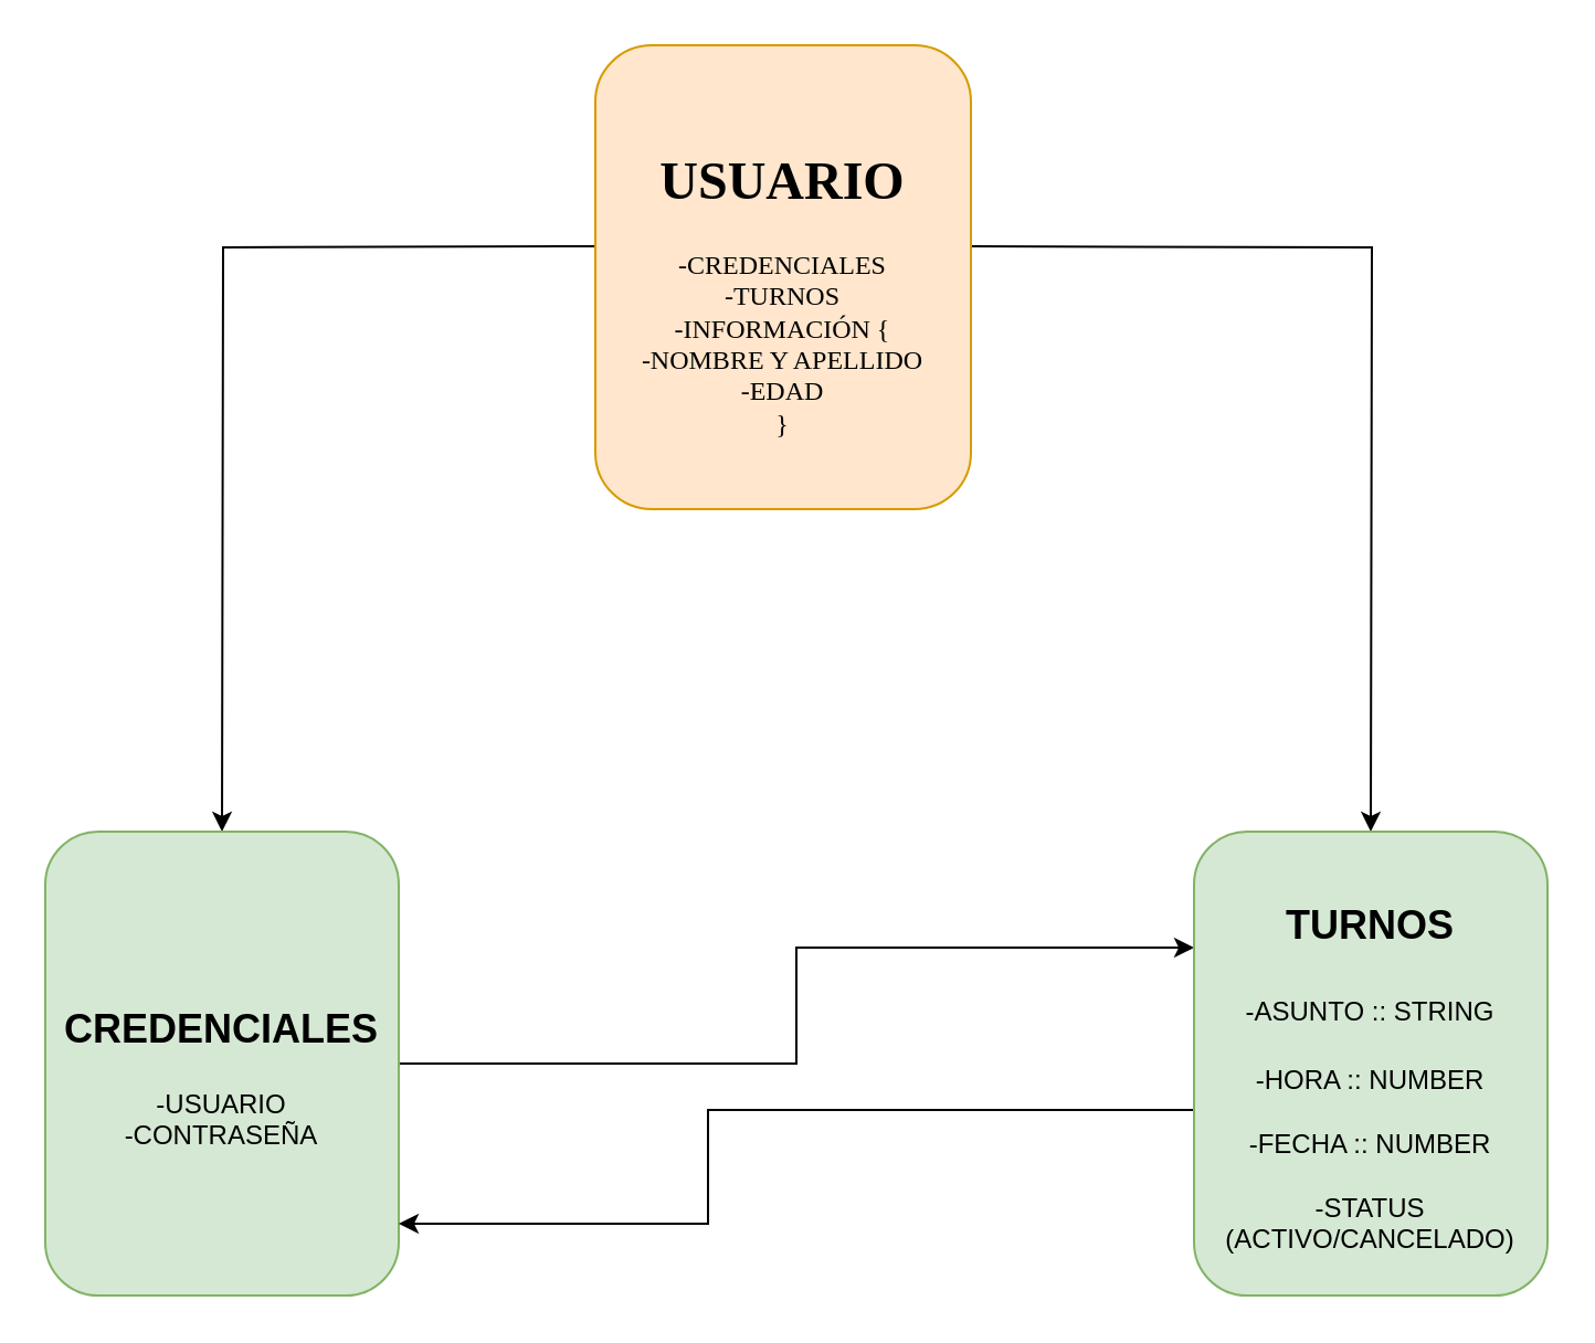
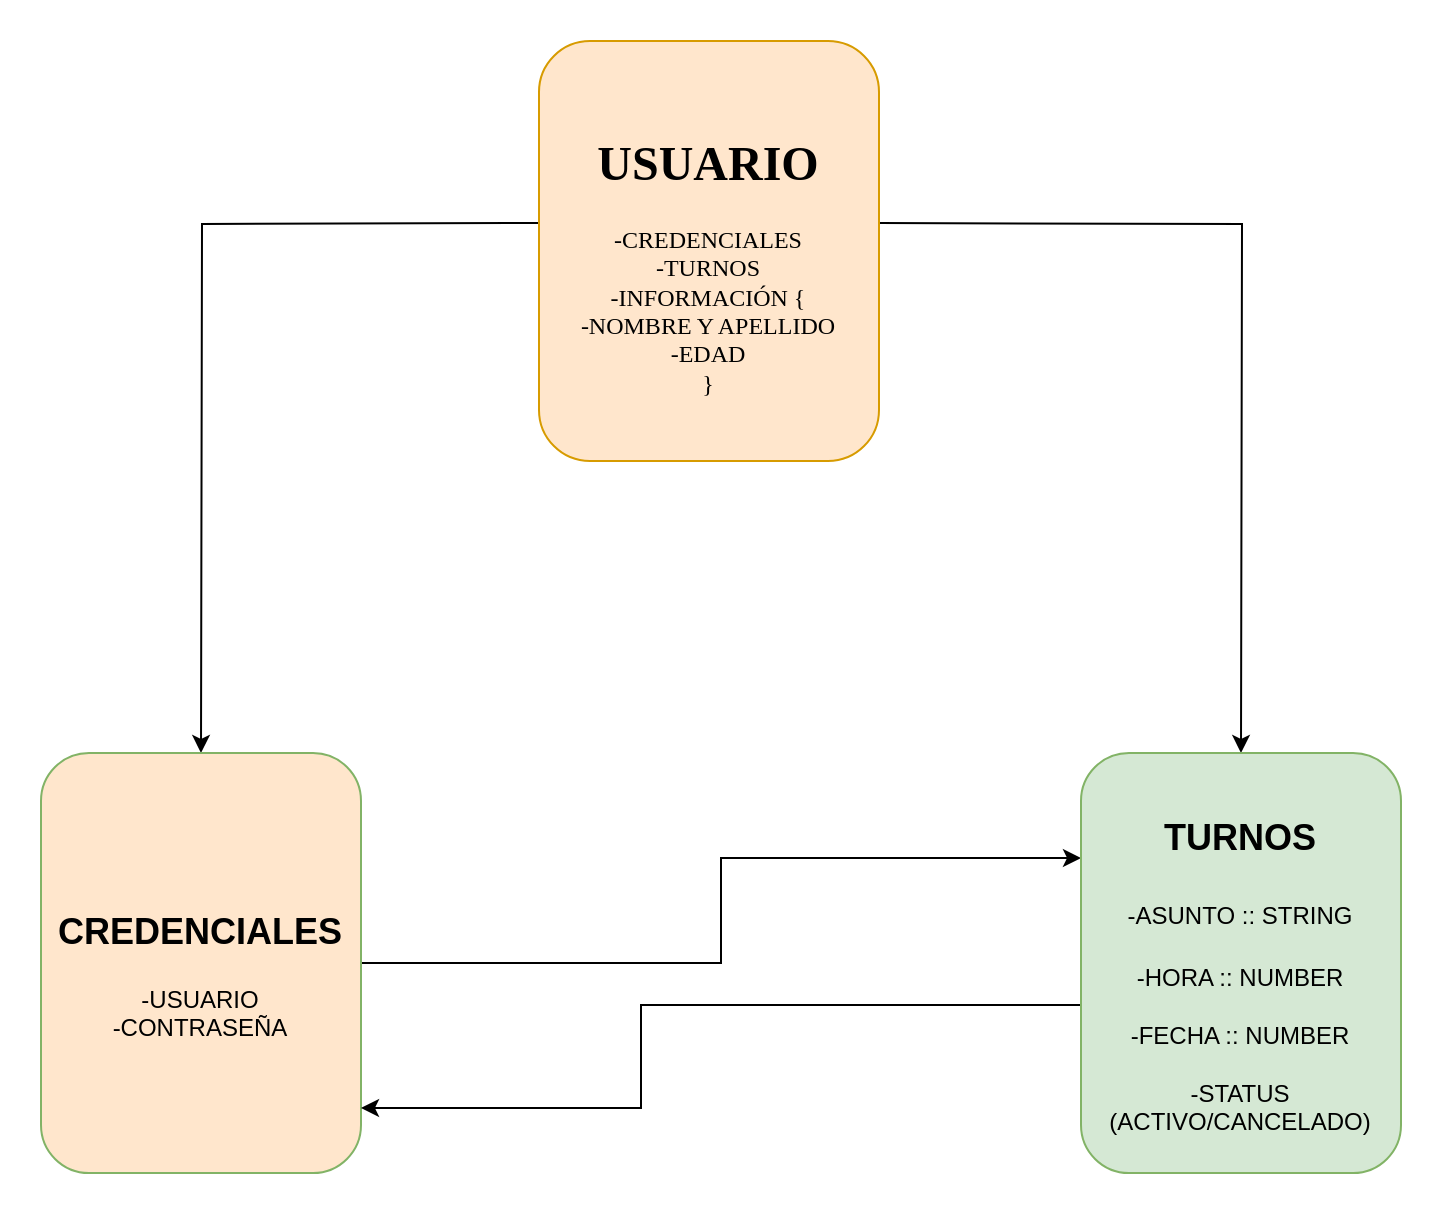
  <mxCell id="0" />
  <mxCell id="1" parent="0" />
  <mxCell id="2" style="edgeStyle=orthogonalEdgeStyle;rounded=0;orthogonalLoop=1;jettySize=auto;html=1;exitX=1;exitY=0.5;exitDx=0;exitDy=0;" edge="1" parent="1"><mxGeometry relative="1" as="geometry"><mxPoint x="620" y="376" as="targetPoint" /><mxPoint x="439" y="111" as="sourcePoint" /></mxGeometry></mxCell>
  <mxCell id="3" style="edgeStyle=orthogonalEdgeStyle;rounded=0;orthogonalLoop=1;jettySize=auto;html=1;exitX=0;exitY=0.5;exitDx=0;exitDy=0;" edge="1" parent="1"><mxGeometry relative="1" as="geometry"><mxPoint x="100" y="376" as="targetPoint" /><mxPoint x="269" y="111" as="sourcePoint" /></mxGeometry></mxCell>
  <mxCell id="4" value="&lt;h1&gt;&lt;font face=&quot;Lucida Console&quot;&gt;USUARIO&lt;/font&gt;&lt;/h1&gt;&lt;div&gt;&lt;font face=&quot;Lucida Console&quot;&gt;-CREDENCIALES&lt;/font&gt;&lt;/div&gt;&lt;div&gt;&lt;font face=&quot;Lucida Console&quot;&gt;-TURNOS&lt;/font&gt;&lt;/div&gt;&lt;div&gt;&lt;font face=&quot;Lucida Console&quot;&gt;-INFORMACIÓN {&lt;/font&gt;&lt;/div&gt;&lt;div&gt;&lt;font face=&quot;Lucida Console&quot;&gt;-NOMBRE Y APELLIDO&lt;/font&gt;&lt;/div&gt;&lt;div&gt;&lt;font face=&quot;Lucida Console&quot;&gt;-EDAD&lt;/font&gt;&lt;/div&gt;&lt;div&gt;&lt;font face=&quot;Lucida Console&quot;&gt;}&lt;/font&gt;&lt;/div&gt;" style="rounded=1;whiteSpace=wrap;html=1;fillColor=#ffe6cc;strokeColor=#d79b00;" vertex="1" parent="1"><mxGeometry x="269" y="20" width="170" height="210" as="geometry" /></mxCell>
  <mxCell id="5" style="edgeStyle=orthogonalEdgeStyle;rounded=0;orthogonalLoop=1;jettySize=auto;html=1;exitX=1;exitY=0.5;exitDx=0;exitDy=0;entryX=0;entryY=0.25;entryDx=0;entryDy=0;" edge="1" parent="1" source="6" target="8"><mxGeometry relative="1" as="geometry" /></mxCell>
- <mxCell id="6" value="&lt;h2&gt;CREDENCIALES&lt;/h2&gt;&lt;div&gt;-USUARIO&lt;/div&gt;&lt;div&gt;-CONTRASEÑA&lt;/div&gt;" style="rounded=1;whiteSpace=wrap;html=1;fillColor=#d5e8d4;strokeColor=#82b366;" vertex="1" parent="1"><mxGeometry x="20" y="376" width="160" height="210" as="geometry" /></mxCell>
+ <mxCell id="6" value="&lt;h2&gt;CREDENCIALES&lt;/h2&gt;&lt;div&gt;-USUARIO&lt;/div&gt;&lt;div&gt;-CONTRASEÑA&lt;/div&gt;" style="rounded=1;whiteSpace=wrap;html=1;fillColor=#ffe6cc;strokeColor=#82b366;" vertex="1" parent="1"><mxGeometry x="20" y="376" width="160" height="210" as="geometry" /></mxCell>
  <mxCell id="7" style="edgeStyle=orthogonalEdgeStyle;rounded=0;orthogonalLoop=1;jettySize=auto;html=1;exitX=0;exitY=0.5;exitDx=0;exitDy=0;entryX=1;entryY=0.75;entryDx=0;entryDy=0;" edge="1" parent="1"><mxGeometry relative="1" as="geometry"><mxPoint x="540" y="501" as="sourcePoint" /><mxPoint x="180" y="553.5" as="targetPoint" /><Array as="points"><mxPoint x="540" y="502" /><mxPoint x="320" y="502" /><mxPoint x="320" y="554" /></Array></mxGeometry></mxCell>
  <mxCell id="8" value="&lt;h2&gt;&lt;span style=&quot;background-color: initial;&quot;&gt;TURNOS&lt;/span&gt;&lt;/h2&gt;&lt;h2&gt;&lt;span style=&quot;background-color: initial; font-size: 12px; font-weight: normal;&quot;&gt;-ASUNTO :: STRING&lt;/span&gt;&lt;/h2&gt;&lt;div&gt;&lt;span style=&quot;background-color: initial; font-size: 12px; font-weight: normal;&quot;&gt;-HORA :: NUMBER&lt;/span&gt;&lt;/div&gt;&lt;div&gt;&lt;br&gt;&lt;/div&gt;&lt;div&gt;-FECHA :: NUMBER&lt;/div&gt;&lt;div&gt;&lt;br&gt;&lt;/div&gt;&lt;div&gt;-STATUS (ACTIVO/CANCELADO)&lt;/div&gt;" style="rounded=1;whiteSpace=wrap;html=1;fillColor=#d5e8d4;strokeColor=#82b366;" vertex="1" parent="1"><mxGeometry x="540" y="376" width="160" height="210" as="geometry" /></mxCell>
